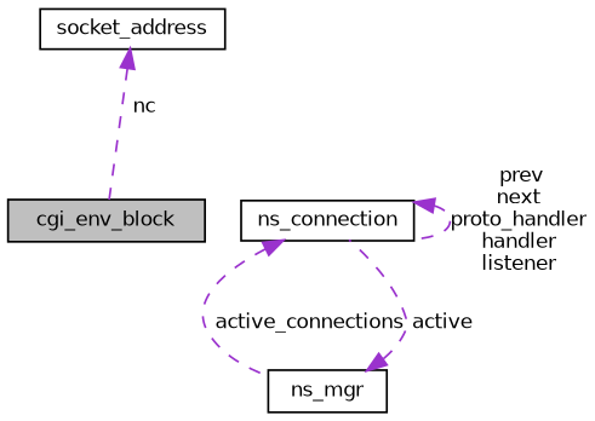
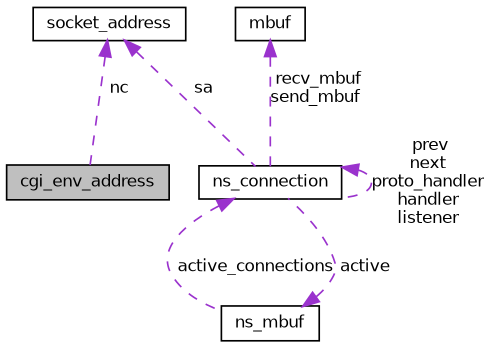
  digraph {
    node [color=black fillcolor=white fontname=Helvetica fontsize=10 shape=record style=filled]
    edge [color=darkorchid3 dir=back fontname=Helvetica fontsize=10 labelfontname=Helvetica labelfontsize=10 style=dashed]
-   n1 [fillcolor=grey75 fontcolor=black height=0.2 label=cgi_env_block width=0.4]
+   n1 [fillcolor=grey75 fontcolor=black height=0.2 label=cgi_env_address width=0.4]
    n2 [height=0.2 label=ns_connection width=0.4]
-   n3 [height=0.2 label=ns_mgr width=0.4]
+   n3 [height=0.2 label=ns_mbuf width=0.4]
+   n4 [height=0.2 label=mbuf width=0.4]
    n5 [height=0.2 label=socket_address width=0.4]
    n2 -> n2 [label=" prev\nnext\nproto_handler\nhandler\nlistener"]
    n2 -> n3 [label=" active_connections"]
    n3 -> n2 [label=" active"]
+   n4 -> n2 [label=" recv_mbuf\nsend_mbuf"]
    n5 -> n1 [label=" nc"]
+   n5 -> n2 [label=" sa"]
  }
